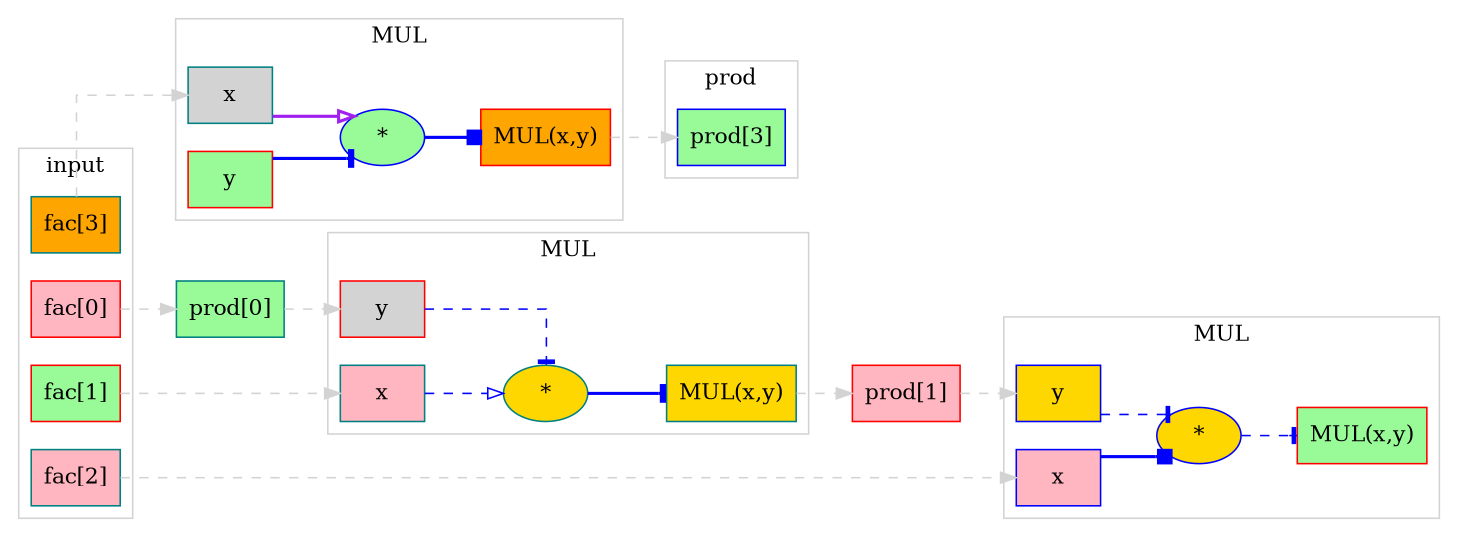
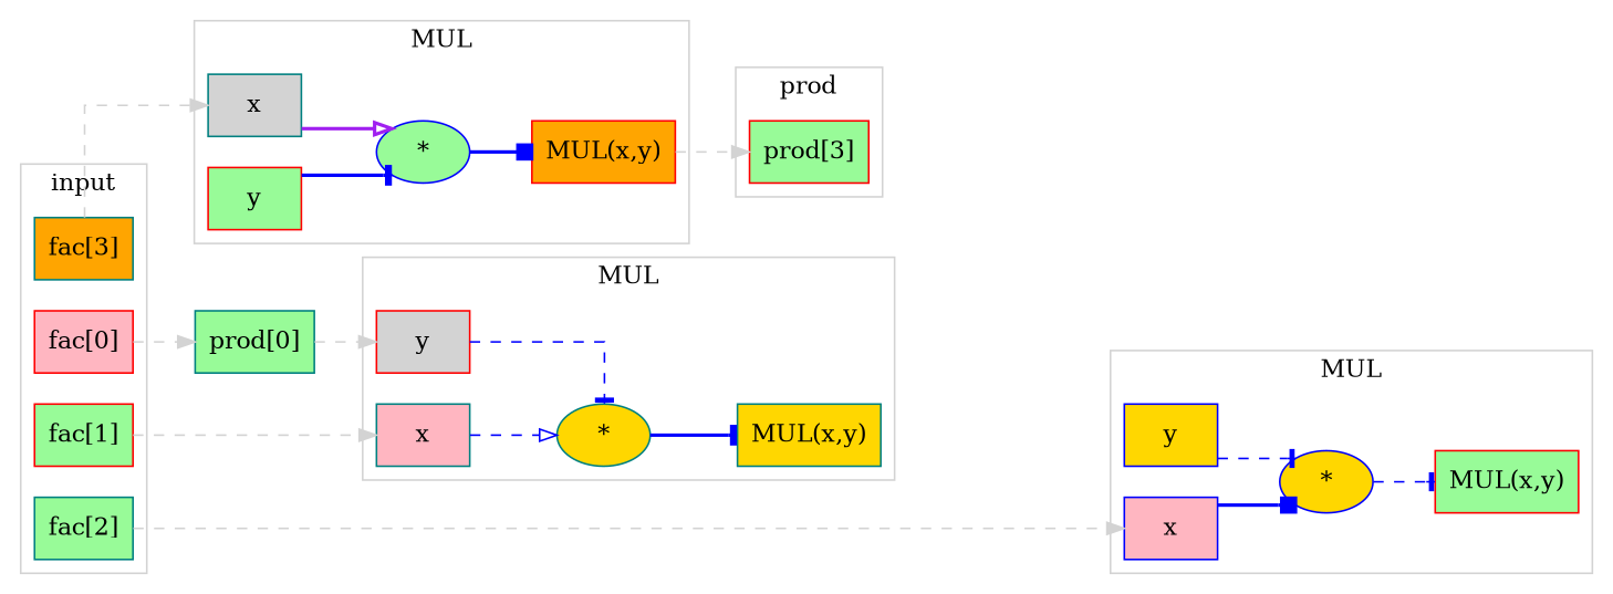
  digraph {
    forcelabels=true
    rankdir=LR
    splines=ortho
    node [color=red fillcolor=palegreen shape=box style=filled]
    edge [color=lightgrey style=dashed]
-   n1 [color=blue label="prod[3]"]
+   n1 [label="prod[3]"]
    n2 [fillcolor=lightpink label="fac[0]"]
    n3 [label="fac[1]"]
-   n4 [color=teal fillcolor=lightpink label="fac[2]"]
+   n4 [color=teal label="fac[2]"]
    n5 [color=teal fillcolor=orange label="fac[3]"]
    n6 [color=teal fillcolor=lightgrey label=x]
    n7 [color=blue label="*" shape=""]
    n8 [fillcolor=orange label="MUL(x,y)"]
    n9 [label=y]
    n10 [color=blue fillcolor=lightpink label=x]
    n11 [color=blue fillcolor=gold label="*" shape=""]
    n12 [label="MUL(x,y)"]
    n13 [color=blue fillcolor=gold label=y]
    n14 [color=teal fillcolor=lightpink label=x]
    n15 [color=teal fillcolor=gold label="*" shape=""]
    n16 [color=teal fillcolor=gold label="MUL(x,y)"]
    n17 [fillcolor=lightgrey label=y]
    n18 [color=teal label="prod[0]"]
-   n19 [fillcolor=lightpink label="prod[1]"]
    subgraph cluster_1 {
      color=lightgray
      label=prod
      n1
    }
    subgraph cluster_2 {
      color=lightgray
      label=input
      n2
      n3
      n4
      n5
    }
    subgraph cluster_3 {
      color=lightgray
      label=MUL
      n6
      n7
      n8
      n9
    }
    subgraph cluster_4 {
      color=lightgray
      label=MUL
      n10
      n11
      n12
      n13
    }
    subgraph cluster_5 {
      color=lightgray
      label=MUL
      n14
      n15
      n16
      n17
    }
    n2 -> n18
    n3 -> n14
    n4 -> n10
    n5 -> n6
    n6 -> n7 [arrowhead=onormal color=purple style=bold]
    n7 -> n8 [arrowhead=box color=blue style=bold]
    n8 -> n1
    n9 -> n7 [arrowhead=tee color=blue style=bold]
    n10 -> n11 [arrowhead=box color=blue style=bold]
    n11 -> n12 [arrowhead=tee color=blue]
    n13 -> n11 [arrowhead=tee color=blue]
    n14 -> n15 [arrowhead=onormal color=blue]
    n15 -> n16 [arrowhead=tee color=blue style=bold]
-   n16 -> n19
    n17 -> n15 [arrowhead=tee color=blue]
    n18 -> n17
-   n19 -> n13
  }
